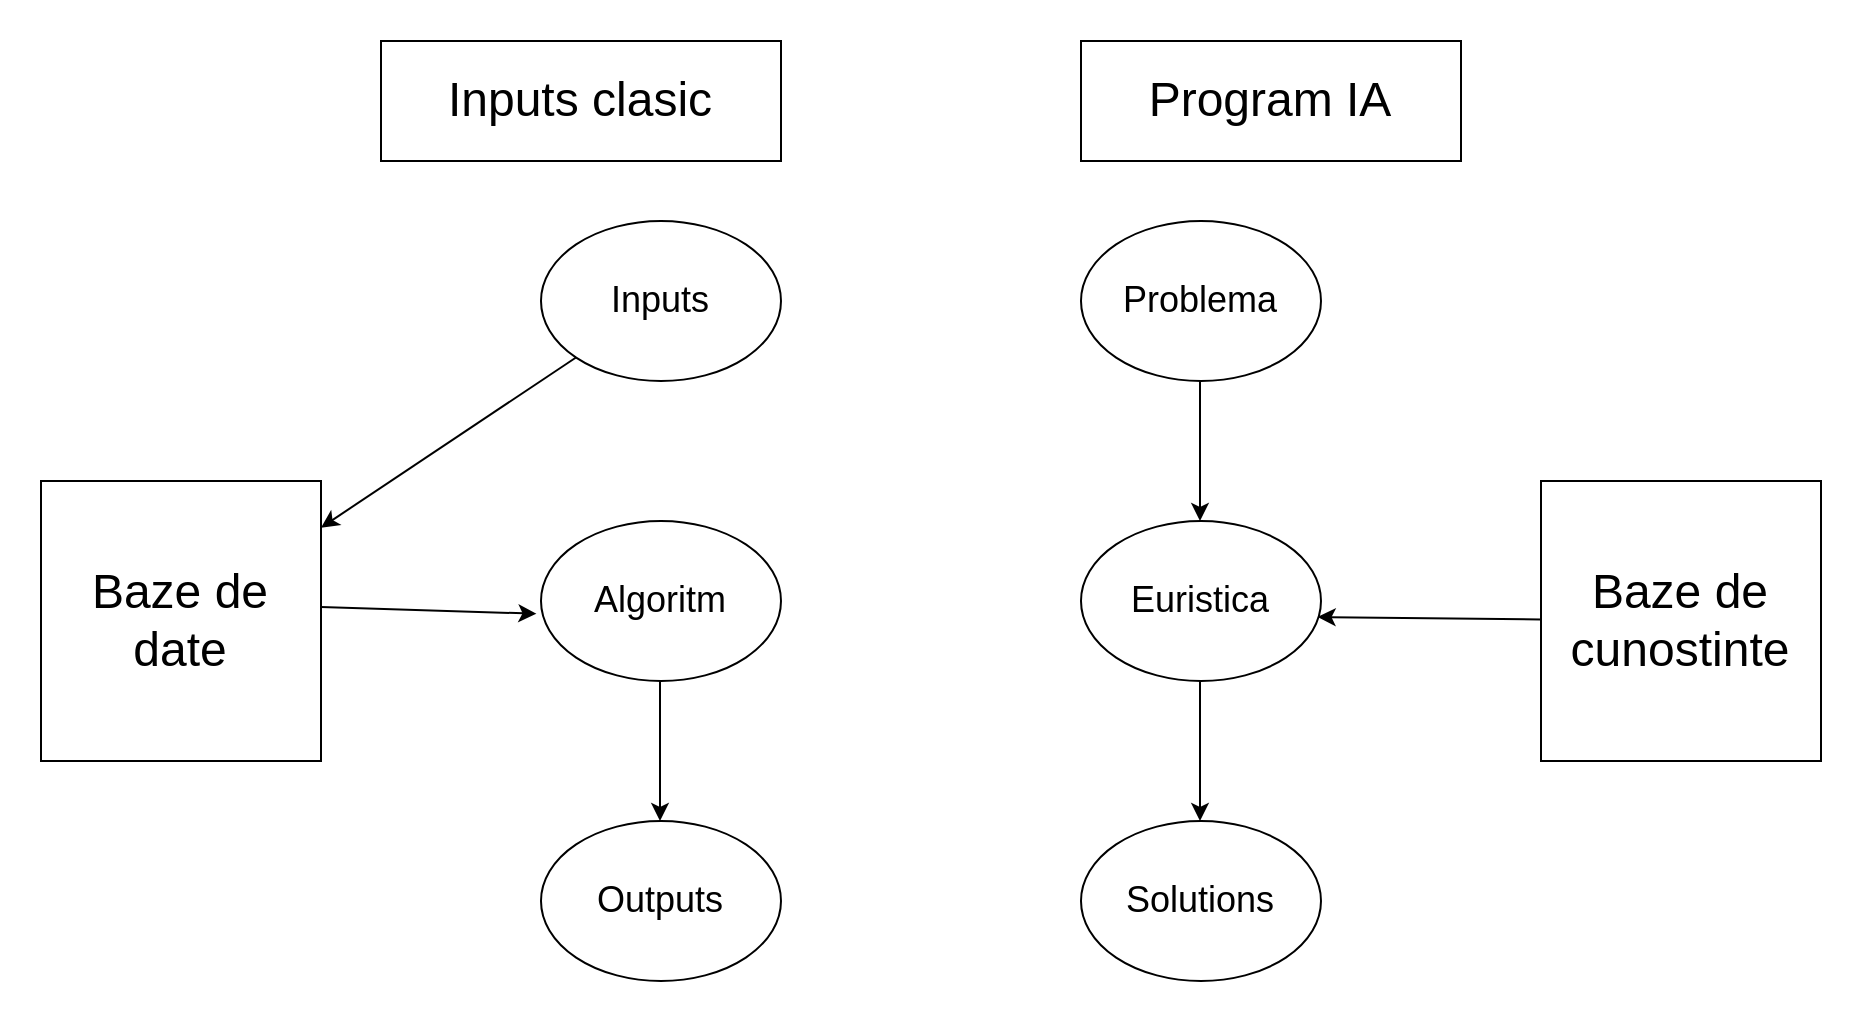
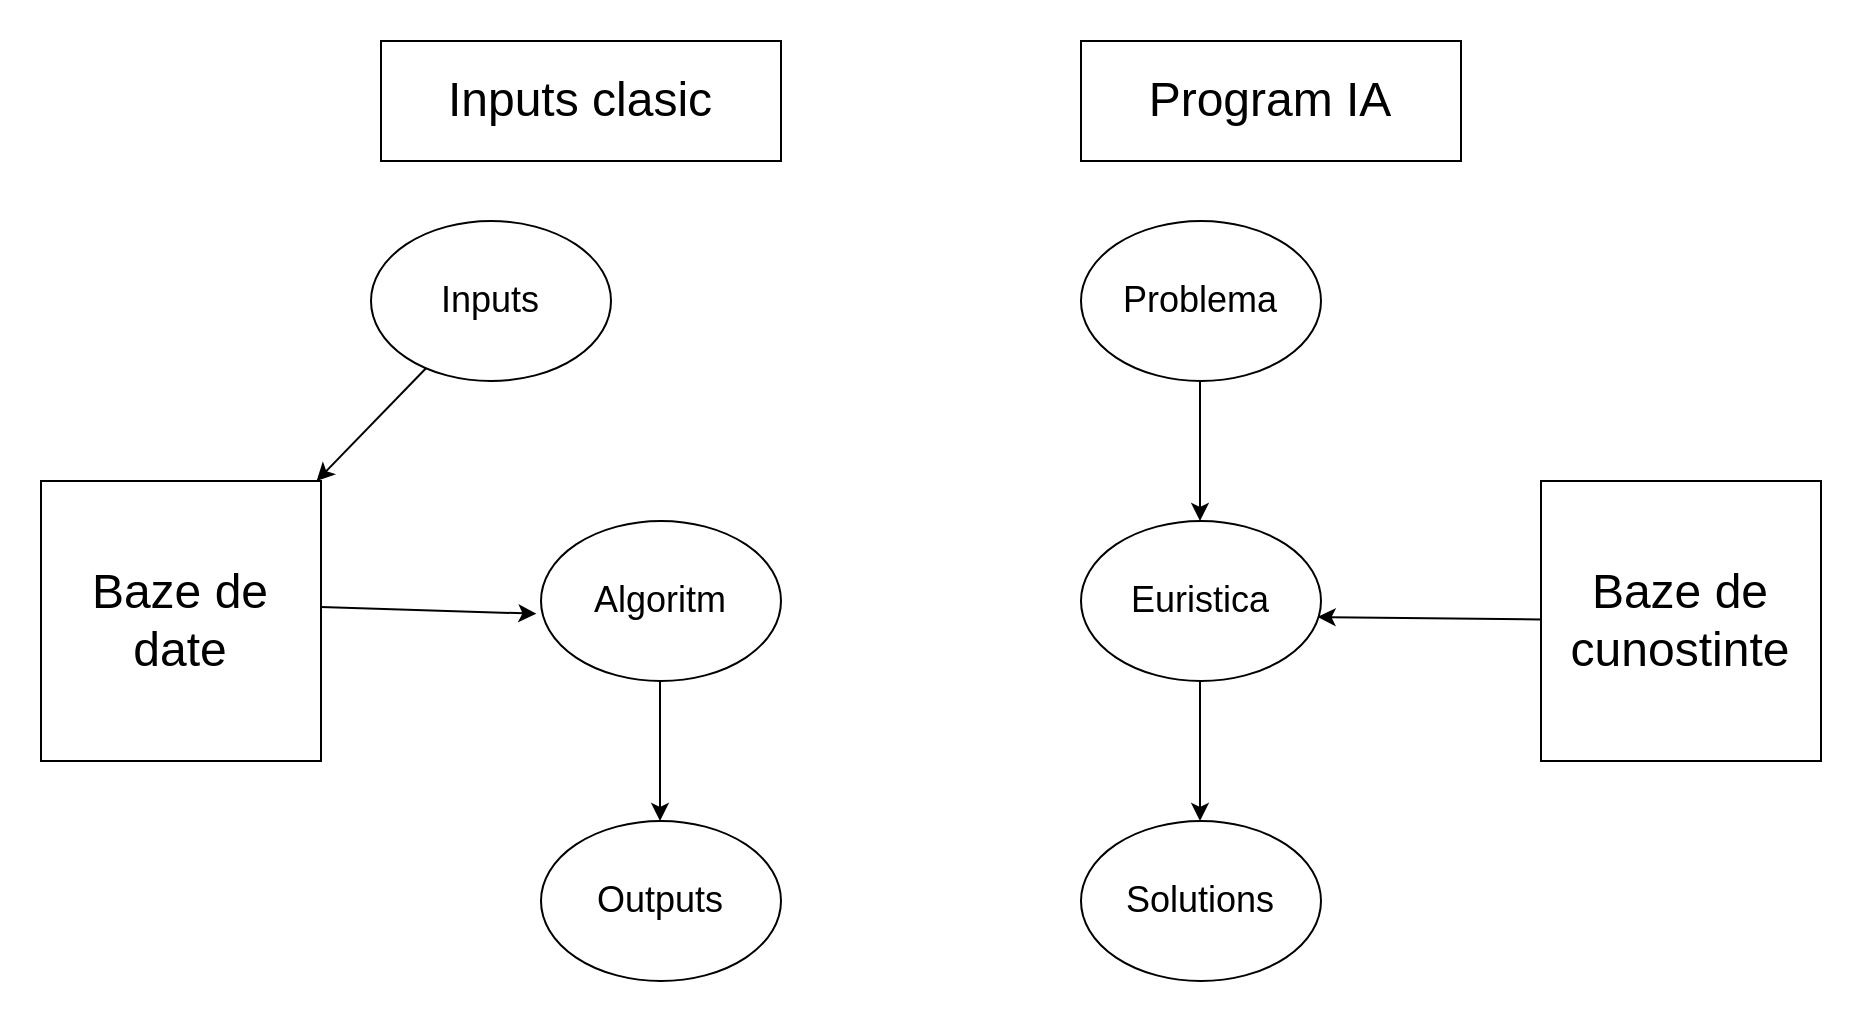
  <mxCell id="0" />
  <mxCell id="1" parent="0" />
  <mxCell id="2" value="" style="group" vertex="1" connectable="0" parent="1"><mxGeometry x="540" y="110" width="370" height="380" as="geometry" /></mxCell>
  <mxCell id="3" value="&lt;font style=&quot;font-size: 18px&quot;&gt;Problema&lt;/font&gt;" style="ellipse;whiteSpace=wrap;html=1;" vertex="1" parent="2"><mxGeometry width="120" height="80" as="geometry" /></mxCell>
  <mxCell id="4" value="&lt;font style=&quot;font-size: 18px&quot;&gt;Euristica&lt;/font&gt;" style="ellipse;whiteSpace=wrap;html=1;" vertex="1" parent="2"><mxGeometry y="150" width="120" height="80" as="geometry" /></mxCell>
  <mxCell id="5" value="&lt;font style=&quot;font-size: 18px&quot;&gt;Solutions&lt;/font&gt;" style="ellipse;whiteSpace=wrap;html=1;" vertex="1" parent="2"><mxGeometry y="300" width="120" height="80" as="geometry" /></mxCell>
  <mxCell id="6" value="&lt;font style=&quot;font-size: 24px&quot;&gt;Baze de cunostinte&lt;/font&gt;" style="whiteSpace=wrap;html=1;aspect=fixed;" vertex="1" parent="2"><mxGeometry x="230" y="130" width="140" height="140" as="geometry" /></mxCell>
  <mxCell id="7" value="" style="endArrow=classic;html=1;entryX=0.5;entryY=0;entryDx=0;entryDy=0;" edge="1" parent="2"><mxGeometry x="-250.5" width="50" height="50" as="geometry"><mxPoint x="59.5" y="80" as="sourcePoint" /><mxPoint x="59.5" y="150" as="targetPoint" /></mxGeometry></mxCell>
  <mxCell id="8" value="" style="endArrow=classic;html=1;entryX=0.5;entryY=0;entryDx=0;entryDy=0;" edge="1" parent="2"><mxGeometry x="-250.5" y="150" width="50" height="50" as="geometry"><mxPoint x="59.5" y="230" as="sourcePoint" /><mxPoint x="59.5" y="300" as="targetPoint" /></mxGeometry></mxCell>
  <mxCell id="9" value="" style="endArrow=classic;html=1;entryX=0.986;entryY=0.6;entryDx=0;entryDy=0;entryPerimeter=0;" edge="1" parent="2" source="6" target="4"><mxGeometry width="50" height="50" relative="1" as="geometry"><mxPoint x="180" y="240" as="sourcePoint" /><mxPoint x="230" y="190" as="targetPoint" /></mxGeometry></mxCell>
  <mxCell id="10" value="&lt;font style=&quot;font-size: 24px&quot;&gt;Inputs clasic&lt;/font&gt;" style="rounded=0;whiteSpace=wrap;html=1;" vertex="1" parent="1"><mxGeometry x="190" y="20" width="200" height="60" as="geometry" /></mxCell>
  <mxCell id="11" value="&lt;font style=&quot;font-size: 24px&quot;&gt;Program IA&lt;/font&gt;" style="rounded=0;whiteSpace=wrap;html=1;" vertex="1" parent="1"><mxGeometry x="540" y="20" width="190" height="60" as="geometry" /></mxCell>
- <mxCell id="12" value="&lt;font style=&quot;font-size: 18px&quot;&gt;Inputs&lt;/font&gt;" style="ellipse;whiteSpace=wrap;html=1;" vertex="1" parent="1"><mxGeometry x="270" y="110" width="120" height="80" as="geometry" /></mxCell>
+ <mxCell id="12" value="&lt;font style=&quot;font-size: 18px&quot;&gt;Inputs&lt;/font&gt;" style="ellipse;whiteSpace=wrap;html=1;" vertex="1" parent="1"><mxGeometry x="185" y="110" width="120" height="80" as="geometry" /></mxCell>
  <mxCell id="13" value="&lt;font style=&quot;font-size: 18px&quot;&gt;Algoritm&lt;/font&gt;" style="ellipse;whiteSpace=wrap;html=1;" vertex="1" parent="1"><mxGeometry x="270" y="260" width="120" height="80" as="geometry" /></mxCell>
  <mxCell id="14" value="&lt;font style=&quot;font-size: 18px&quot;&gt;Outputs&lt;/font&gt;" style="ellipse;whiteSpace=wrap;html=1;" vertex="1" parent="1"><mxGeometry x="270" y="410" width="120" height="80" as="geometry" /></mxCell>
  <mxCell id="15" value="&lt;font style=&quot;font-size: 24px&quot;&gt;Baze de date&lt;/font&gt;" style="whiteSpace=wrap;html=1;aspect=fixed;" vertex="1" parent="1"><mxGeometry x="20" y="240" width="140" height="140" as="geometry" /></mxCell>
  <mxCell id="16" value="" style="endArrow=classic;html=1;" edge="1" parent="1" source="12" target="15"><mxGeometry x="20" y="150" width="50" height="50" as="geometry"><mxPoint x="330" y="220" as="sourcePoint" /><mxPoint x="380" y="170" as="targetPoint" /></mxGeometry></mxCell>
  <mxCell id="17" value="" style="endArrow=classic;html=1;entryX=0.5;entryY=0;entryDx=0;entryDy=0;" edge="1" parent="1"><mxGeometry x="19.5" y="300" width="50" height="50" as="geometry"><mxPoint x="329.5" y="340" as="sourcePoint" /><mxPoint x="329.5" y="410" as="targetPoint" /></mxGeometry></mxCell>
  <mxCell id="18" value="" style="endArrow=classic;html=1;entryX=-0.019;entryY=0.667;entryDx=0;entryDy=0;entryPerimeter=0;" edge="1" parent="1"><mxGeometry width="50" height="50" relative="1" as="geometry"><mxPoint x="160" y="303" as="sourcePoint" /><mxPoint x="267.72" y="306.36" as="targetPoint" /></mxGeometry></mxCell>
